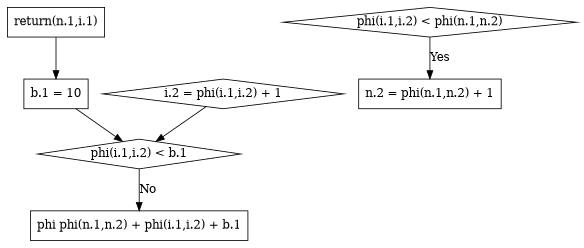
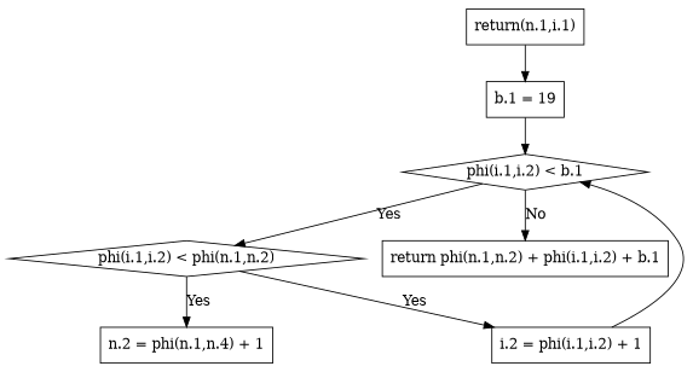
  digraph {
    node [shape=box]
    n1 [label="return(n.1,i.1)"]
-   n2 [label="b.1 = 10"]
+   n2 [label="b.1 = 19"]
    n3 [label="phi(i.1,i.2) < b.1" shape=diamond]
    n4 [label="phi(i.1,i.2) < phi(n.1,n.2)" shape=diamond]
-   n5 [label="phi phi(n.1,n.2) + phi(i.1,i.2) + b.1"]
-   n6 [label="i.2 = phi(i.1,i.2) + 1" shape=diamond]
-   n7 [label="n.2 = phi(n.1,n.2) + 1"]
+   n5 [label="return phi(n.1,n.2) + phi(i.1,i.2) + b.1"]
+   n6 [label="i.2 = phi(i.1,i.2) + 1"]
+   n7 [label="n.2 = phi(n.1,n.4) + 1"]
    n1 -> n2
    n2 -> n3
+   n3 -> n4 [label=Yes]
    n3 -> n5 [label=No]
+   n4 -> n6 [label=Yes]
    n4 -> n7 [label=Yes]
    n6 -> n3
  }
